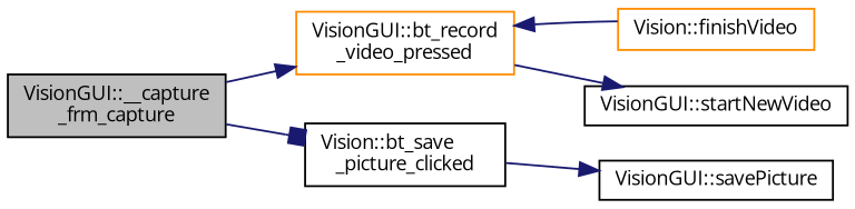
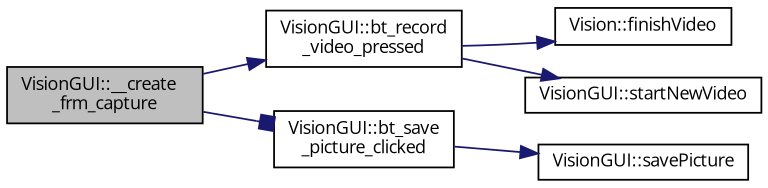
  digraph {
    fontname="Open Sans"
    rankdir=LR
    node [color=black fillcolor=white fontname="Open Sans" fontsize=10 shape=record style=filled]
    edge [arrowhead=normal color=midnightblue fontname="Open Sans" fontsize=10 labelfontname=Helvetica labelfontsize=10 style=solid]
-   n1 [fillcolor=grey75 fontcolor=black height=0.2 label="VisionGUI::__capture\l_frm_capture" width=0.4]
-   n2 [color=darkorange height=0.2 label="VisionGUI::bt_record\l_video_pressed" width=0.4]
-   n3 [height=0.2 label="Vision::bt_save\l_picture_clicked" width=0.4]
-   n4 [color=darkorange height=0.2 label="Vision::finishVideo" width=0.4]
+   n1 [fillcolor=grey75 fontcolor=black height=0.2 label="VisionGUI::__create\l_frm_capture" width=0.4]
+   n2 [height=0.2 label="VisionGUI::bt_record\l_video_pressed" width=0.4]
+   n3 [height=0.2 label="VisionGUI::bt_save\l_picture_clicked" width=0.4]
+   n4 [height=0.2 label="Vision::finishVideo" width=0.4]
    n5 [height=0.2 label="VisionGUI::startNewVideo" width=0.4]
    n6 [height=0.2 label="VisionGUI::savePicture" width=0.4]
    n1 -> n2
    n1 -> n3 [arrowhead=box]
-   n4 -> n2
+   n2 -> n4
    n2 -> n5
    n3 -> n6
  }
